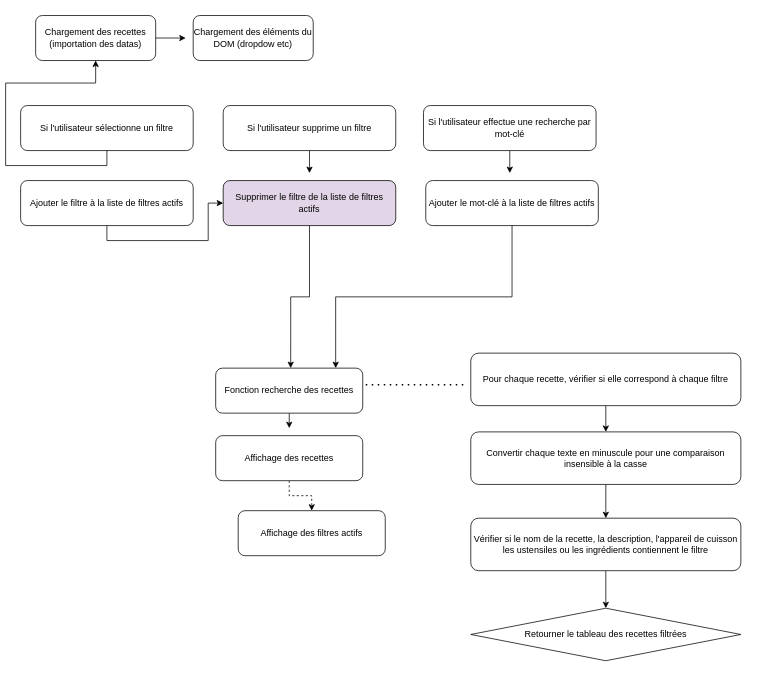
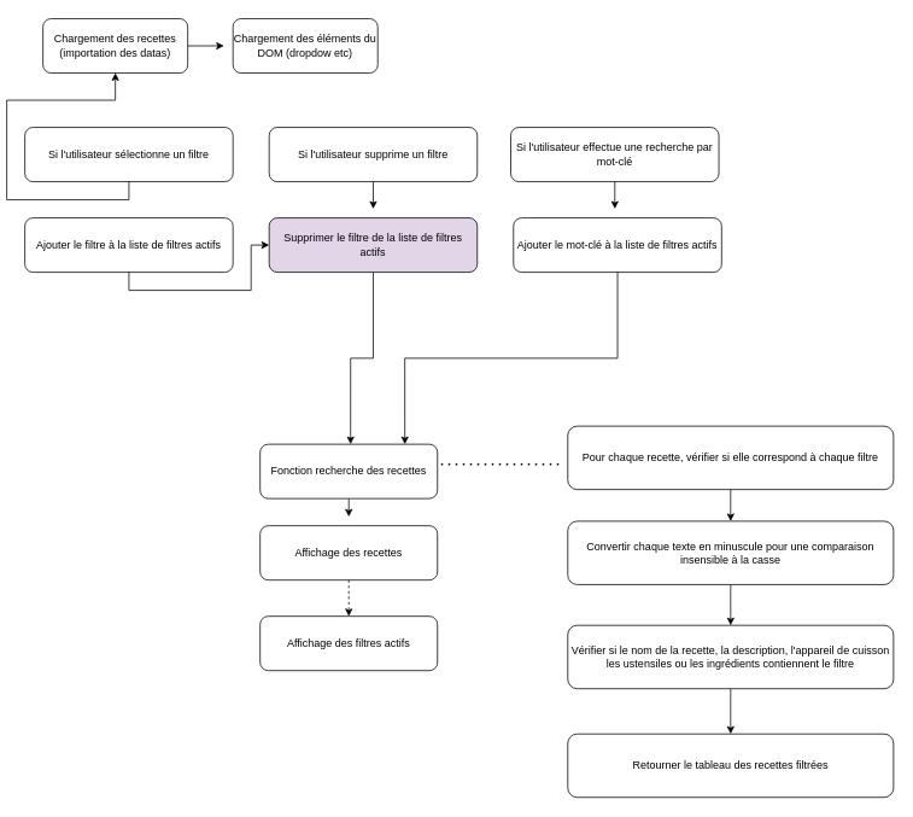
  <mxCell id="0" />
  <mxCell id="1" parent="0" />
  <mxCell id="2" style="edgeStyle=orthogonalEdgeStyle;rounded=0;orthogonalLoop=1;jettySize=auto;html=1;" parent="1" source="3" edge="1"><mxGeometry relative="1" as="geometry"><mxPoint x="240" y="50" as="targetPoint" /></mxGeometry></mxCell>
  <mxCell id="3" value="Chargement des recettes (importation des datas)" style="rounded=1;whiteSpace=wrap;html=1;" parent="1" vertex="1"><mxGeometry x="40" y="20" width="160" height="60" as="geometry" /></mxCell>
  <mxCell id="4" value="Chargement des éléments du DOM (dropdow etc)" style="rounded=1;whiteSpace=wrap;html=1;" parent="1" vertex="1"><mxGeometry x="250" y="20" width="160" height="60" as="geometry" /></mxCell>
  <mxCell id="5" value="Si l'utilisateur sélectionne un filtre" style="rounded=1;whiteSpace=wrap;html=1;" parent="1" vertex="1"><mxGeometry x="20" y="140" width="230" height="60" as="geometry" /></mxCell>
  <mxCell id="6" style="edgeStyle=orthogonalEdgeStyle;rounded=0;orthogonalLoop=1;jettySize=auto;html=1;exitX=0.5;exitY=1;exitDx=0;exitDy=0;" parent="1" source="7" target="15" edge="1"><mxGeometry relative="1" as="geometry"><mxPoint x="318" y="485" as="targetPoint" /></mxGeometry></mxCell>
  <mxCell id="7" value="Ajouter le filtre à la liste de filtres actifs" style="rounded=1;whiteSpace=wrap;html=1;" parent="1" vertex="1"><mxGeometry x="20" y="240" width="230" height="60" as="geometry" /></mxCell>
  <mxCell id="8" style="edgeStyle=orthogonalEdgeStyle;rounded=0;orthogonalLoop=1;jettySize=auto;html=1;exitX=0.5;exitY=1;exitDx=0;exitDy=0;" parent="1" source="5" target="3" edge="1"><mxGeometry relative="1" as="geometry" /></mxCell>
  <mxCell id="9" style="edgeStyle=orthogonalEdgeStyle;rounded=0;orthogonalLoop=1;jettySize=auto;html=1;exitX=0.5;exitY=1;exitDx=0;exitDy=0;" parent="1" source="10" edge="1"><mxGeometry relative="1" as="geometry"><mxPoint x="378" y="570" as="targetPoint" /></mxGeometry></mxCell>
  <mxCell id="10" value="Fonction recherche des recettes" style="rounded=1;whiteSpace=wrap;html=1;" parent="1" vertex="1"><mxGeometry x="280" y="490" width="196" height="60" as="geometry" /></mxCell>
  <mxCell id="11" style="edgeStyle=orthogonalEdgeStyle;rounded=0;orthogonalLoop=1;jettySize=auto;html=1;exitX=0.5;exitY=1;exitDx=0;exitDy=0;entryX=0.5;entryY=0;entryDx=0;entryDy=0;dashed=1;" parent="1" source="12" target="13" edge="1"><mxGeometry relative="1" as="geometry" /></mxCell>
  <mxCell id="12" value="Affichage des recettes" style="rounded=1;whiteSpace=wrap;html=1;" parent="1" vertex="1"><mxGeometry x="280" y="580" width="196" height="60" as="geometry" /></mxCell>
- <mxCell id="13" value="Affichage des filtres actifs" style="rounded=1;whiteSpace=wrap;html=1;" parent="1" vertex="1"><mxGeometry x="310" y="680" width="196" height="60" as="geometry" /></mxCell>
+ <mxCell id="13" value="Affichage des filtres actifs" style="rounded=1;whiteSpace=wrap;html=1;" parent="1" vertex="1"><mxGeometry x="280" y="680" width="196" height="60" as="geometry" /></mxCell>
  <mxCell id="14" style="edgeStyle=orthogonalEdgeStyle;rounded=0;orthogonalLoop=1;jettySize=auto;html=1;exitX=0.5;exitY=1;exitDx=0;exitDy=0;entryX=0.51;entryY=0;entryDx=0;entryDy=0;entryPerimeter=0;" parent="1" source="15" target="10" edge="1"><mxGeometry relative="1" as="geometry"><mxPoint x="360" y="480" as="targetPoint" /></mxGeometry></mxCell>
  <mxCell id="15" value="Supprimer le filtre de la liste de filtres actifs" style="rounded=1;whiteSpace=wrap;html=1;fillColor=#e1d5e7;" parent="1" vertex="1"><mxGeometry x="290" y="240" width="230" height="60" as="geometry" /></mxCell>
  <mxCell id="16" style="edgeStyle=orthogonalEdgeStyle;rounded=0;orthogonalLoop=1;jettySize=auto;html=1;exitX=0.5;exitY=1;exitDx=0;exitDy=0;" parent="1" source="17" edge="1"><mxGeometry relative="1" as="geometry"><mxPoint x="405" y="230" as="targetPoint" /></mxGeometry></mxCell>
  <mxCell id="17" value="Si l'utilisateur supprime un filtre" style="rounded=1;whiteSpace=wrap;html=1;" parent="1" vertex="1"><mxGeometry x="290" y="140" width="230" height="60" as="geometry" /></mxCell>
  <mxCell id="18" style="edgeStyle=orthogonalEdgeStyle;rounded=0;orthogonalLoop=1;jettySize=auto;html=1;exitX=0.5;exitY=1;exitDx=0;exitDy=0;" parent="1" source="19" edge="1"><mxGeometry relative="1" as="geometry"><mxPoint x="672" y="230" as="targetPoint" /></mxGeometry></mxCell>
  <mxCell id="19" value="Si l'utilisateur effectue une recherche par mot-clé" style="rounded=1;whiteSpace=wrap;html=1;" parent="1" vertex="1"><mxGeometry x="557" y="140" width="230" height="60" as="geometry" /></mxCell>
  <mxCell id="20" value="Ajouter le mot-clé à la liste de filtres actifs" style="rounded=1;whiteSpace=wrap;html=1;" parent="1" vertex="1"><mxGeometry x="560" y="240" width="230" height="60" as="geometry" /></mxCell>
  <mxCell id="21" style="edgeStyle=orthogonalEdgeStyle;rounded=0;orthogonalLoop=1;jettySize=auto;html=1;exitX=0.5;exitY=1;exitDx=0;exitDy=0;entryX=0.816;entryY=0;entryDx=0;entryDy=0;entryPerimeter=0;" parent="1" source="20" target="10" edge="1"><mxGeometry relative="1" as="geometry" /></mxCell>
  <mxCell id="22" style="edgeStyle=orthogonalEdgeStyle;rounded=0;orthogonalLoop=1;jettySize=auto;html=1;exitX=0.5;exitY=1;exitDx=0;exitDy=0;entryX=0.5;entryY=0;entryDx=0;entryDy=0;" edge="1" parent="1" source="23" target="26"><mxGeometry relative="1" as="geometry" /></mxCell>
  <mxCell id="23" value="Pour chaque recette, vérifier si elle correspond à chaque filtre" style="rounded=1;whiteSpace=wrap;html=1;" vertex="1" parent="1"><mxGeometry x="620" y="470" width="360" height="70" as="geometry" /></mxCell>
  <mxCell id="24" value="" style="endArrow=none;dashed=1;html=1;dashPattern=1 3;strokeWidth=2;rounded=0;entryX=-0.017;entryY=0.6;entryDx=0;entryDy=0;entryPerimeter=0;" edge="1" parent="1" target="23"><mxGeometry width="50" height="50" relative="1" as="geometry"><mxPoint x="480" y="512" as="sourcePoint" /><mxPoint x="630" y="500" as="targetPoint" /></mxGeometry></mxCell>
  <mxCell id="25" value="" style="edgeStyle=orthogonalEdgeStyle;rounded=0;orthogonalLoop=1;jettySize=auto;html=1;" edge="1" parent="1" source="26" target="28"><mxGeometry relative="1" as="geometry" /></mxCell>
  <mxCell id="26" value="Convertir chaque texte en minuscule pour une comparaison insensible à la casse" style="rounded=1;whiteSpace=wrap;html=1;" vertex="1" parent="1"><mxGeometry x="620" y="575" width="360" height="70" as="geometry" /></mxCell>
  <mxCell id="27" style="edgeStyle=orthogonalEdgeStyle;rounded=0;orthogonalLoop=1;jettySize=auto;html=1;exitX=0.5;exitY=1;exitDx=0;exitDy=0;entryX=0.5;entryY=0;entryDx=0;entryDy=0;" edge="1" parent="1" source="28" target="29"><mxGeometry relative="1" as="geometry" /></mxCell>
  <mxCell id="28" value="Vérifier si le nom de la recette, la description, l'appareil de cuisson les ustensiles ou les ingrédients contiennent le filtre" style="rounded=1;whiteSpace=wrap;html=1;" vertex="1" parent="1"><mxGeometry x="620" y="690" width="360" height="70" as="geometry" /></mxCell>
- <mxCell id="29" value="Retourner le tableau des recettes filtrées" style="rhombus;whiteSpace=wrap;html=1;" vertex="1" parent="1"><mxGeometry x="620" y="810" width="360" height="70" as="geometry" /></mxCell>
+ <mxCell id="29" value="Retourner le tableau des recettes filtrées" style="rounded=1;whiteSpace=wrap;html=1;" vertex="1" parent="1"><mxGeometry x="620" y="810" width="360" height="70" as="geometry" /></mxCell>
